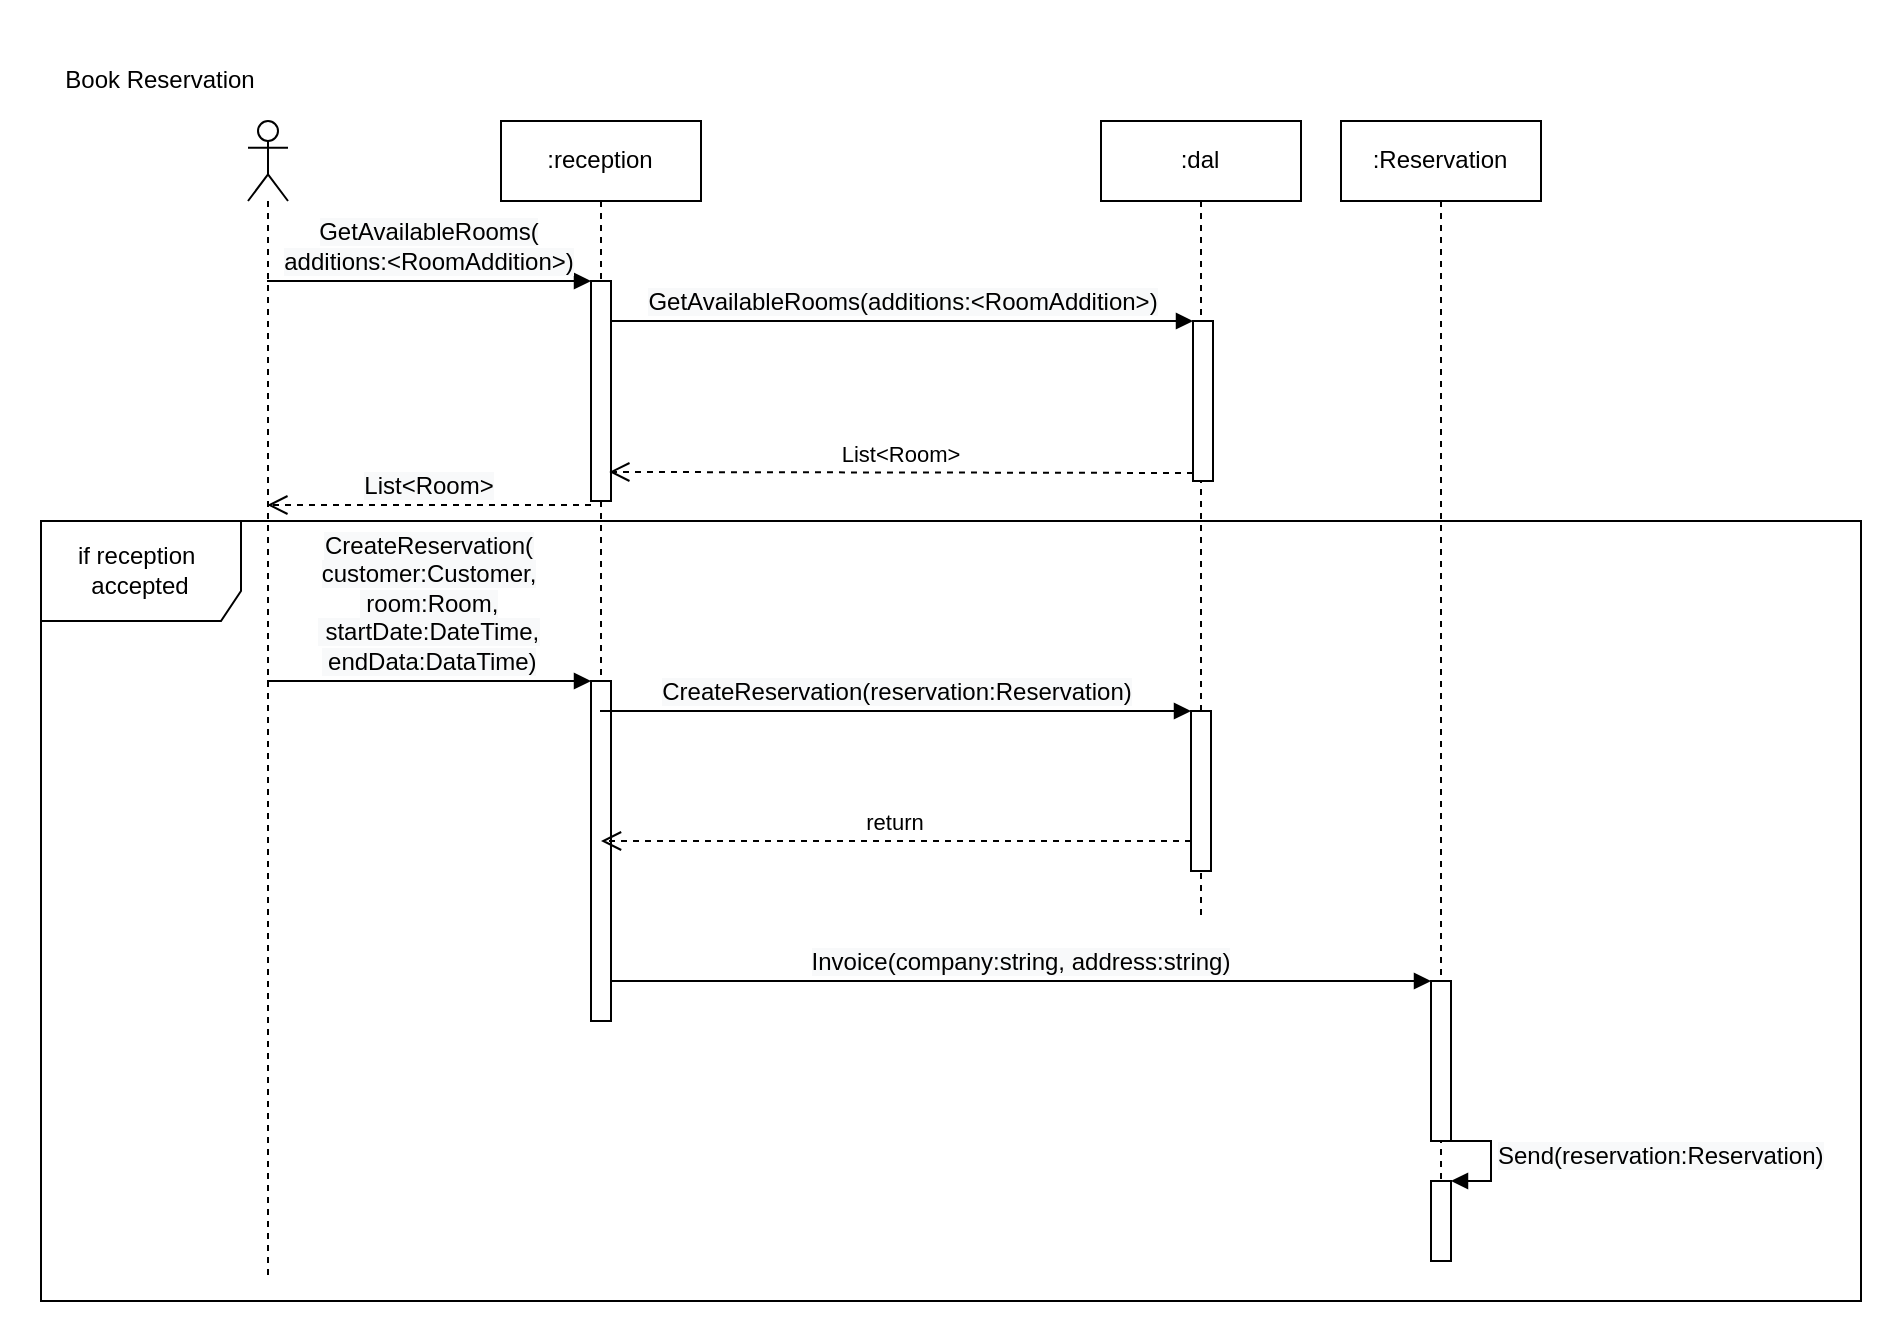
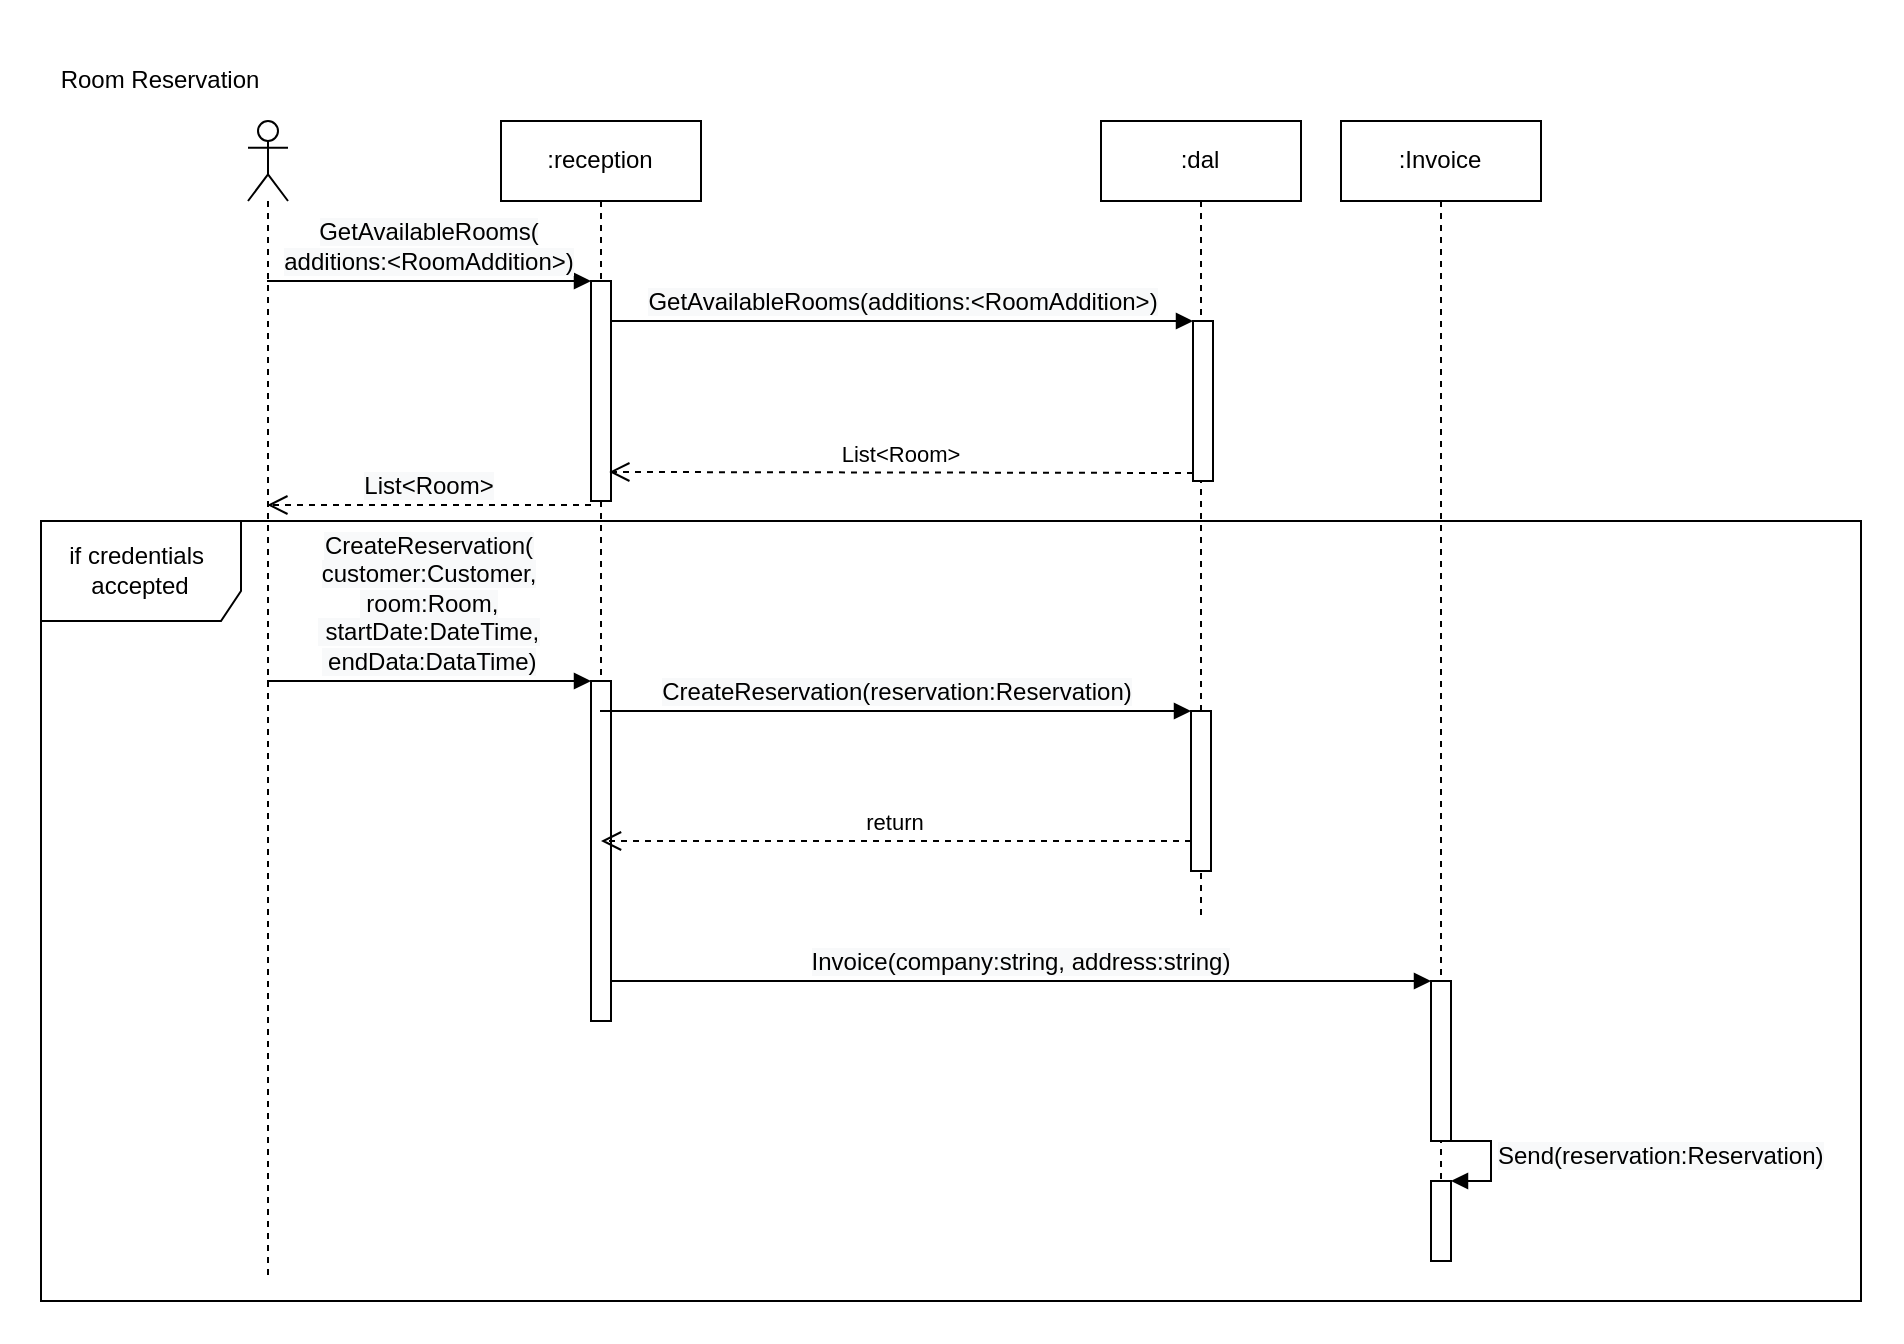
  <mxCell id="0" />
  <mxCell id="1" parent="0" />
  <mxCell id="2" value="" style="shape=umlLifeline;participant=umlActor;perimeter=lifelinePerimeter;whiteSpace=wrap;html=1;container=1;collapsible=0;recursiveResize=0;verticalAlign=top;spacingTop=36;labelBackgroundColor=#ffffff;outlineConnect=0;" vertex="1" parent="1"><mxGeometry x="123.5" y="60" width="20" height="580" as="geometry" /></mxCell>
  <mxCell id="3" value=":reception" style="shape=umlLifeline;perimeter=lifelinePerimeter;whiteSpace=wrap;html=1;container=1;collapsible=0;recursiveResize=0;outlineConnect=0;" vertex="1" parent="1"><mxGeometry x="250" y="60" width="100" height="310" as="geometry" /></mxCell>
  <mxCell id="4" value="" style="html=1;points=[];perimeter=orthogonalPerimeter;" vertex="1" parent="3"><mxGeometry x="45" y="80" width="10" height="110" as="geometry" /></mxCell>
  <mxCell id="5" value="&lt;span style=&quot;font-size: 12px ; text-align: left ; background-color: rgb(248 , 249 , 250)&quot;&gt;GetAvailableRooms(&lt;br&gt;&lt;/span&gt;&lt;span style=&quot;font-size: 12px ; text-align: left ; background-color: rgb(248 , 249 , 250)&quot;&gt;additions:&amp;lt;RoomAddition&amp;gt;&lt;/span&gt;&lt;span style=&quot;font-size: 12px ; text-align: left ; background-color: rgb(248 , 249 , 250)&quot;&gt;)&lt;/span&gt;" style="html=1;verticalAlign=bottom;endArrow=block;entryX=0;entryY=0;" edge="1" target="4" parent="1" source="2"><mxGeometry relative="1" as="geometry"><mxPoint x="220" y="140" as="sourcePoint" /></mxGeometry></mxCell>
  <mxCell id="6" value="&lt;span style=&quot;font-size: 12px ; text-align: left ; background-color: rgb(248 , 249 , 250)&quot;&gt;List&amp;lt;Room&amp;gt;&lt;/span&gt;" style="html=1;verticalAlign=bottom;endArrow=open;dashed=1;endSize=8;exitX=0;exitY=0.95;" edge="1" parent="1"><mxGeometry relative="1" as="geometry"><mxPoint x="133.167" y="252" as="targetPoint" /><mxPoint x="295" y="252" as="sourcePoint" /><Array as="points"><mxPoint x="270" y="252" /><mxPoint x="230" y="252" /></Array></mxGeometry></mxCell>
  <mxCell id="7" value=":dal" style="shape=umlLifeline;perimeter=lifelinePerimeter;whiteSpace=wrap;html=1;container=1;collapsible=0;recursiveResize=0;outlineConnect=0;" vertex="1" parent="1"><mxGeometry x="550" y="60" width="100" height="400" as="geometry" /></mxCell>
  <mxCell id="8" value="" style="html=1;points=[];perimeter=orthogonalPerimeter;" vertex="1" parent="7"><mxGeometry x="46" y="100" width="10" height="80" as="geometry" /></mxCell>
  <mxCell id="9" value="&lt;span style=&quot;font-size: 12px ; text-align: left ; background-color: rgb(248 , 249 , 250)&quot;&gt;GetAvailableRooms&lt;/span&gt;&lt;span style=&quot;font-size: 12px ; text-align: left ; background-color: rgb(248 , 249 , 250)&quot;&gt;(&lt;/span&gt;&lt;span style=&quot;font-size: 12px ; text-align: left ; background-color: rgb(248 , 249 , 250)&quot;&gt;additions:&amp;lt;RoomAddition&amp;gt;&lt;/span&gt;&lt;span style=&quot;font-size: 12px ; text-align: left ; background-color: rgb(248 , 249 , 250)&quot;&gt;)&lt;/span&gt;" style="html=1;verticalAlign=bottom;endArrow=block;entryX=0;entryY=0;" edge="1" target="8" parent="1" source="4"><mxGeometry relative="1" as="geometry"><mxPoint x="310" y="160" as="sourcePoint" /></mxGeometry></mxCell>
  <mxCell id="10" value="List&amp;lt;Room&amp;gt;" style="html=1;verticalAlign=bottom;endArrow=open;dashed=1;endSize=8;exitX=0;exitY=0.95;entryX=0.914;entryY=0.868;entryDx=0;entryDy=0;entryPerimeter=0;" edge="1" source="8" parent="1" target="4"><mxGeometry relative="1" as="geometry"><mxPoint x="310" y="236" as="targetPoint" /></mxGeometry></mxCell>
  <mxCell id="11" value="&lt;span style=&quot;font-size: 12px ; text-align: left ; background-color: rgb(248 , 249 , 250)&quot;&gt;CreateReservation(&lt;br&gt;customer:Customer,&lt;br&gt;&amp;nbsp;room:Room,&lt;br&gt;&amp;nbsp;startDate:DateTime,&lt;br&gt;&amp;nbsp;endData:DataTime)&lt;/span&gt;" style="html=1;verticalAlign=bottom;endArrow=block;entryX=0;entryY=0;" edge="1" target="12" parent="1" source="2"><mxGeometry relative="1" as="geometry"><mxPoint x="225" y="290" as="sourcePoint" /></mxGeometry></mxCell>
  <mxCell id="12" value="" style="html=1;points=[];perimeter=orthogonalPerimeter;" vertex="1" parent="1"><mxGeometry x="295" y="340" width="10" height="170" as="geometry" /></mxCell>
  <mxCell id="13" value="" style="html=1;points=[];perimeter=orthogonalPerimeter;" vertex="1" parent="1"><mxGeometry x="595" y="355" width="10" height="80" as="geometry" /></mxCell>
  <mxCell id="14" value="&lt;span style=&quot;font-size: 12px ; text-align: left ; background-color: rgb(248 , 249 , 250)&quot;&gt;CreateReservation(reservation:Reservation)&lt;/span&gt;" style="html=1;verticalAlign=bottom;endArrow=block;entryX=0;entryY=0;" edge="1" target="13" parent="1" source="3"><mxGeometry relative="1" as="geometry"><mxPoint x="340" y="355" as="sourcePoint" /></mxGeometry></mxCell>
- <mxCell id="15" value="if&amp;nbsp;reception&amp;nbsp;&lt;br&gt;accepted" style="shape=umlFrame;whiteSpace=wrap;html=1;width=100;height=50;" vertex="1" parent="1"><mxGeometry x="20" y="260" width="910" height="390" as="geometry" /></mxCell>
- <mxCell id="16" value=":Reservation" style="shape=umlLifeline;perimeter=lifelinePerimeter;whiteSpace=wrap;html=1;container=1;collapsible=0;recursiveResize=0;outlineConnect=0;" vertex="1" parent="1"><mxGeometry x="670" y="60" width="100" height="560" as="geometry" /></mxCell>
+ <mxCell id="15" value="if&amp;nbsp;credentials&amp;nbsp;&lt;br&gt;accepted" style="shape=umlFrame;whiteSpace=wrap;html=1;width=100;height=50;" vertex="1" parent="1"><mxGeometry x="20" y="260" width="910" height="390" as="geometry" /></mxCell>
+ <mxCell id="16" value=":Invoice" style="shape=umlLifeline;perimeter=lifelinePerimeter;whiteSpace=wrap;html=1;container=1;collapsible=0;recursiveResize=0;outlineConnect=0;" vertex="1" parent="1"><mxGeometry x="670" y="60" width="100" height="560" as="geometry" /></mxCell>
  <mxCell id="17" value="" style="html=1;points=[];perimeter=orthogonalPerimeter;" vertex="1" parent="16"><mxGeometry x="45" y="430" width="10" height="80" as="geometry" /></mxCell>
  <mxCell id="18" value="" style="html=1;points=[];perimeter=orthogonalPerimeter;" vertex="1" parent="16"><mxGeometry x="45" y="530" width="10" height="40" as="geometry" /></mxCell>
  <mxCell id="19" value="&lt;span style=&quot;font-size: 12px ; background-color: rgb(248 , 249 , 250)&quot;&gt;Send(reservation:Reservation)&lt;/span&gt;" style="edgeStyle=orthogonalEdgeStyle;html=1;align=left;spacingLeft=2;endArrow=block;rounded=0;entryX=1;entryY=0;" edge="1" target="18" parent="16"><mxGeometry relative="1" as="geometry"><mxPoint x="50" y="510" as="sourcePoint" /><Array as="points"><mxPoint x="75" y="510" /></Array></mxGeometry></mxCell>
  <mxCell id="20" value="&lt;span style=&quot;font-size: 12px ; text-align: left ; background-color: rgb(248 , 249 , 250)&quot;&gt;Invoice(company:string, address:string)&lt;/span&gt;" style="html=1;verticalAlign=bottom;endArrow=block;entryX=0;entryY=0;" edge="1" target="17" parent="1" source="12"><mxGeometry relative="1" as="geometry"><mxPoint x="645" y="490" as="sourcePoint" /></mxGeometry></mxCell>
  <mxCell id="21" value="return" style="html=1;verticalAlign=bottom;endArrow=open;dashed=1;endSize=8;" edge="1" parent="1" source="13"><mxGeometry relative="1" as="geometry"><mxPoint x="584" y="430" as="sourcePoint" /><mxPoint x="300" y="420" as="targetPoint" /></mxGeometry></mxCell>
- <mxCell id="22" value="Book&amp;nbsp;&lt;span style=&quot;text-align: left&quot;&gt;Reservation&lt;/span&gt;" style="text;html=1;strokeColor=none;fillColor=none;align=center;verticalAlign=middle;whiteSpace=wrap;rounded=0;" vertex="1" parent="1"><mxGeometry x="20" y="20" width="120" height="40" as="geometry" /></mxCell>
+ <mxCell id="22" value="Room&amp;nbsp;&lt;span style=&quot;text-align: left&quot;&gt;Reservation&lt;/span&gt;" style="text;html=1;strokeColor=none;fillColor=none;align=center;verticalAlign=middle;whiteSpace=wrap;rounded=0;" vertex="1" parent="1"><mxGeometry x="20" y="20" width="120" height="40" as="geometry" /></mxCell>
